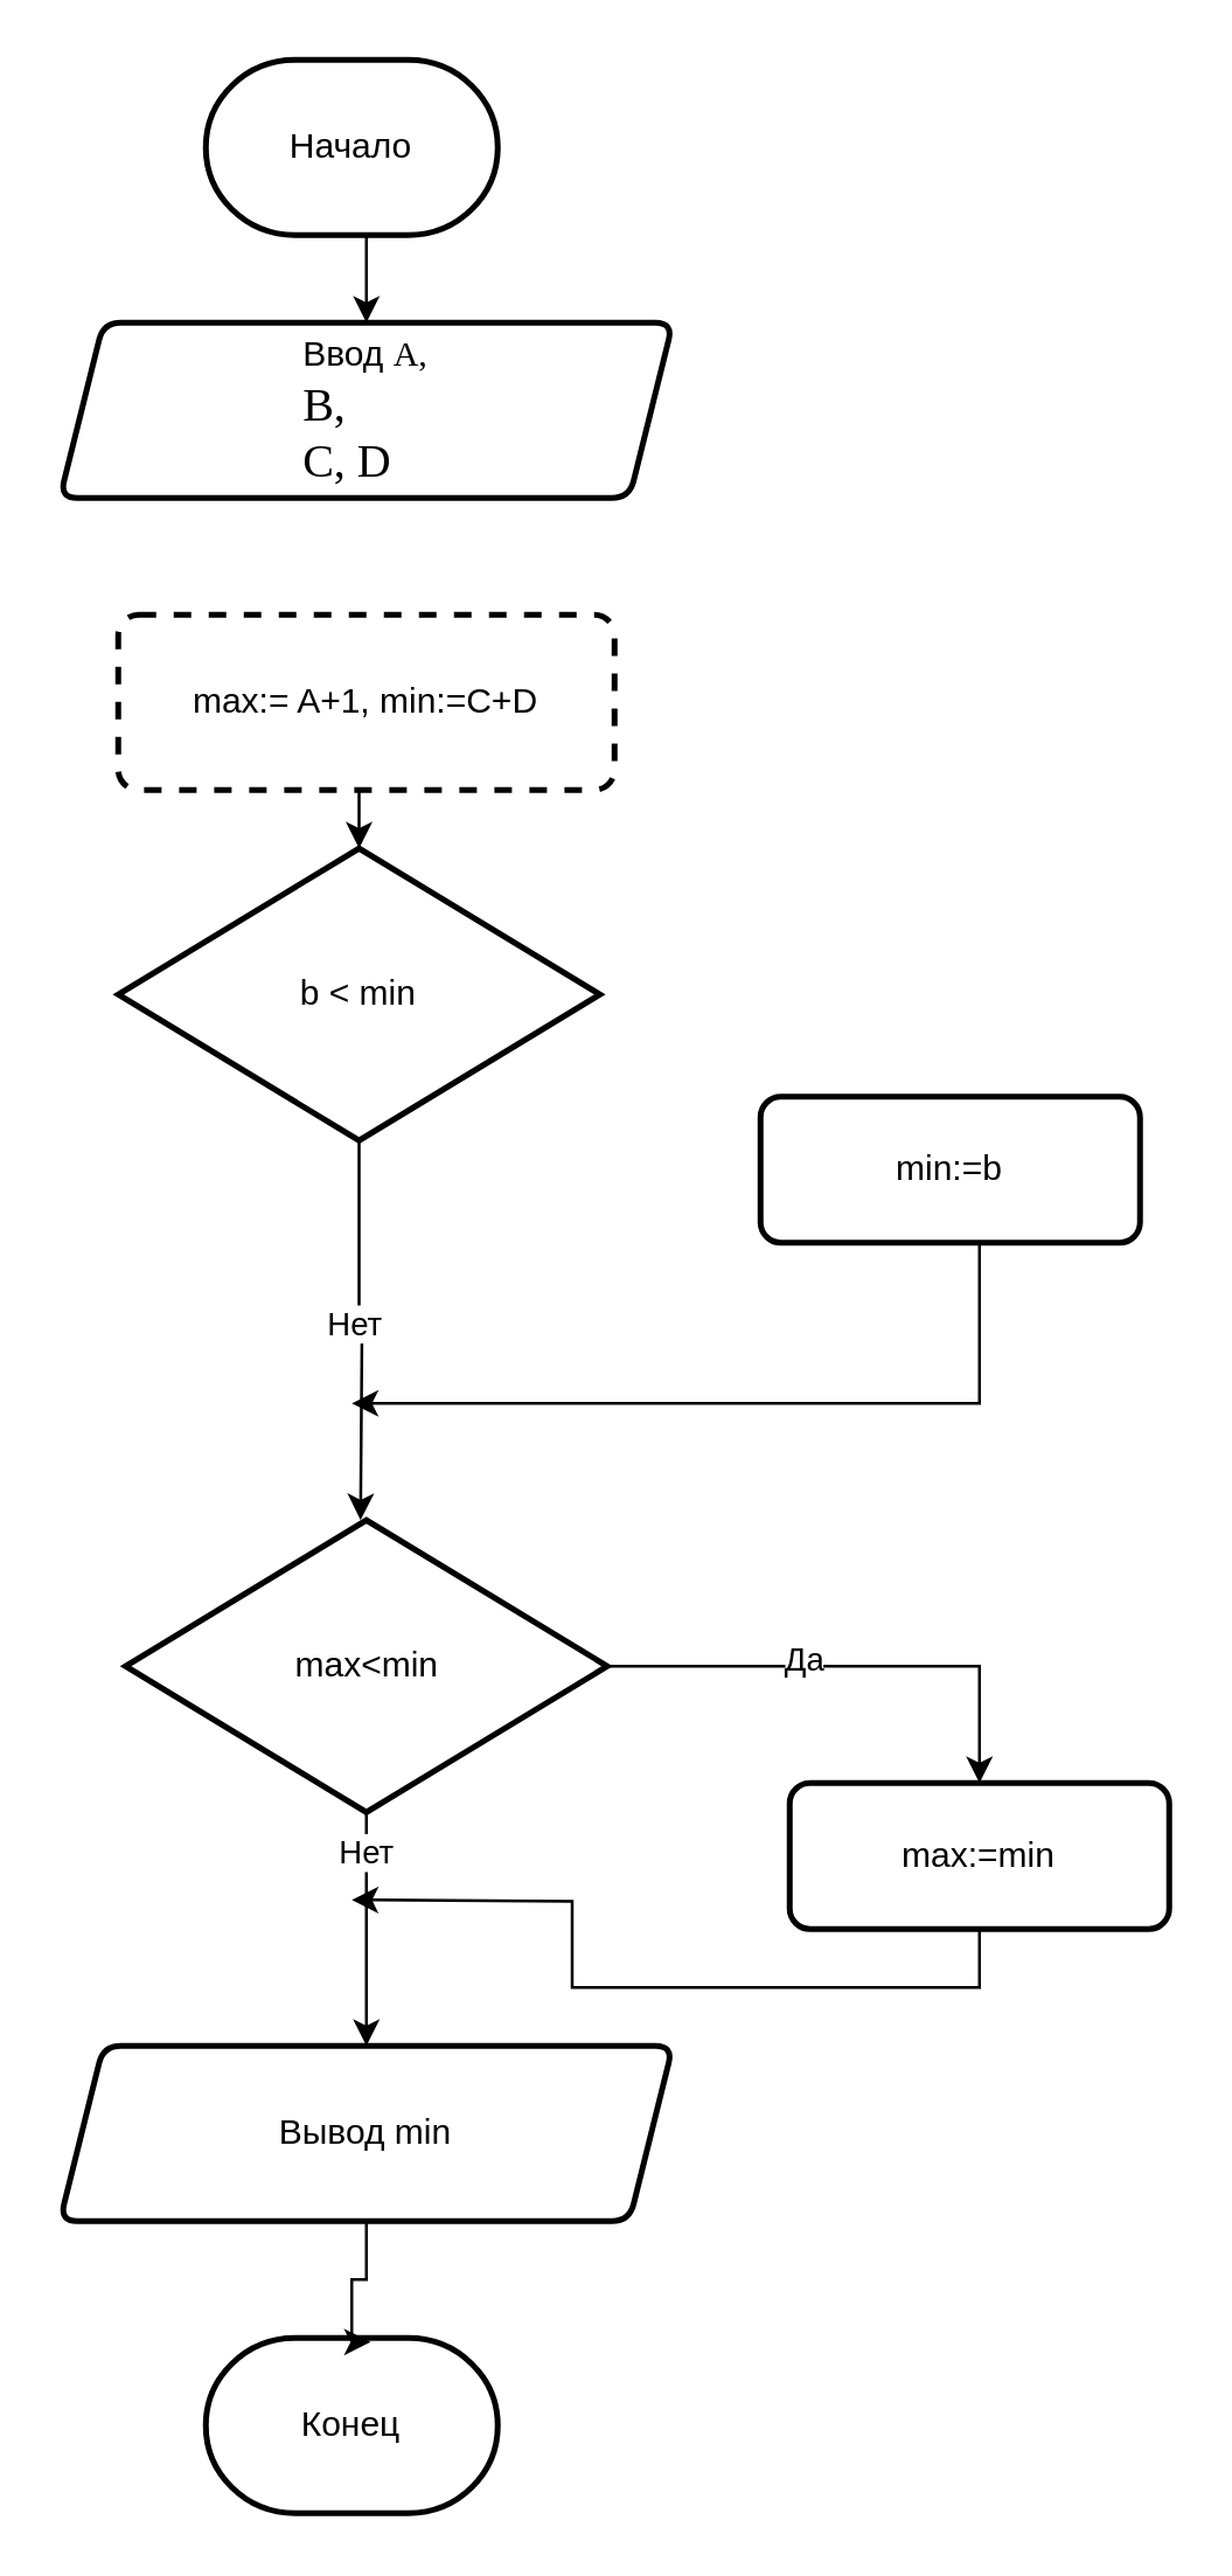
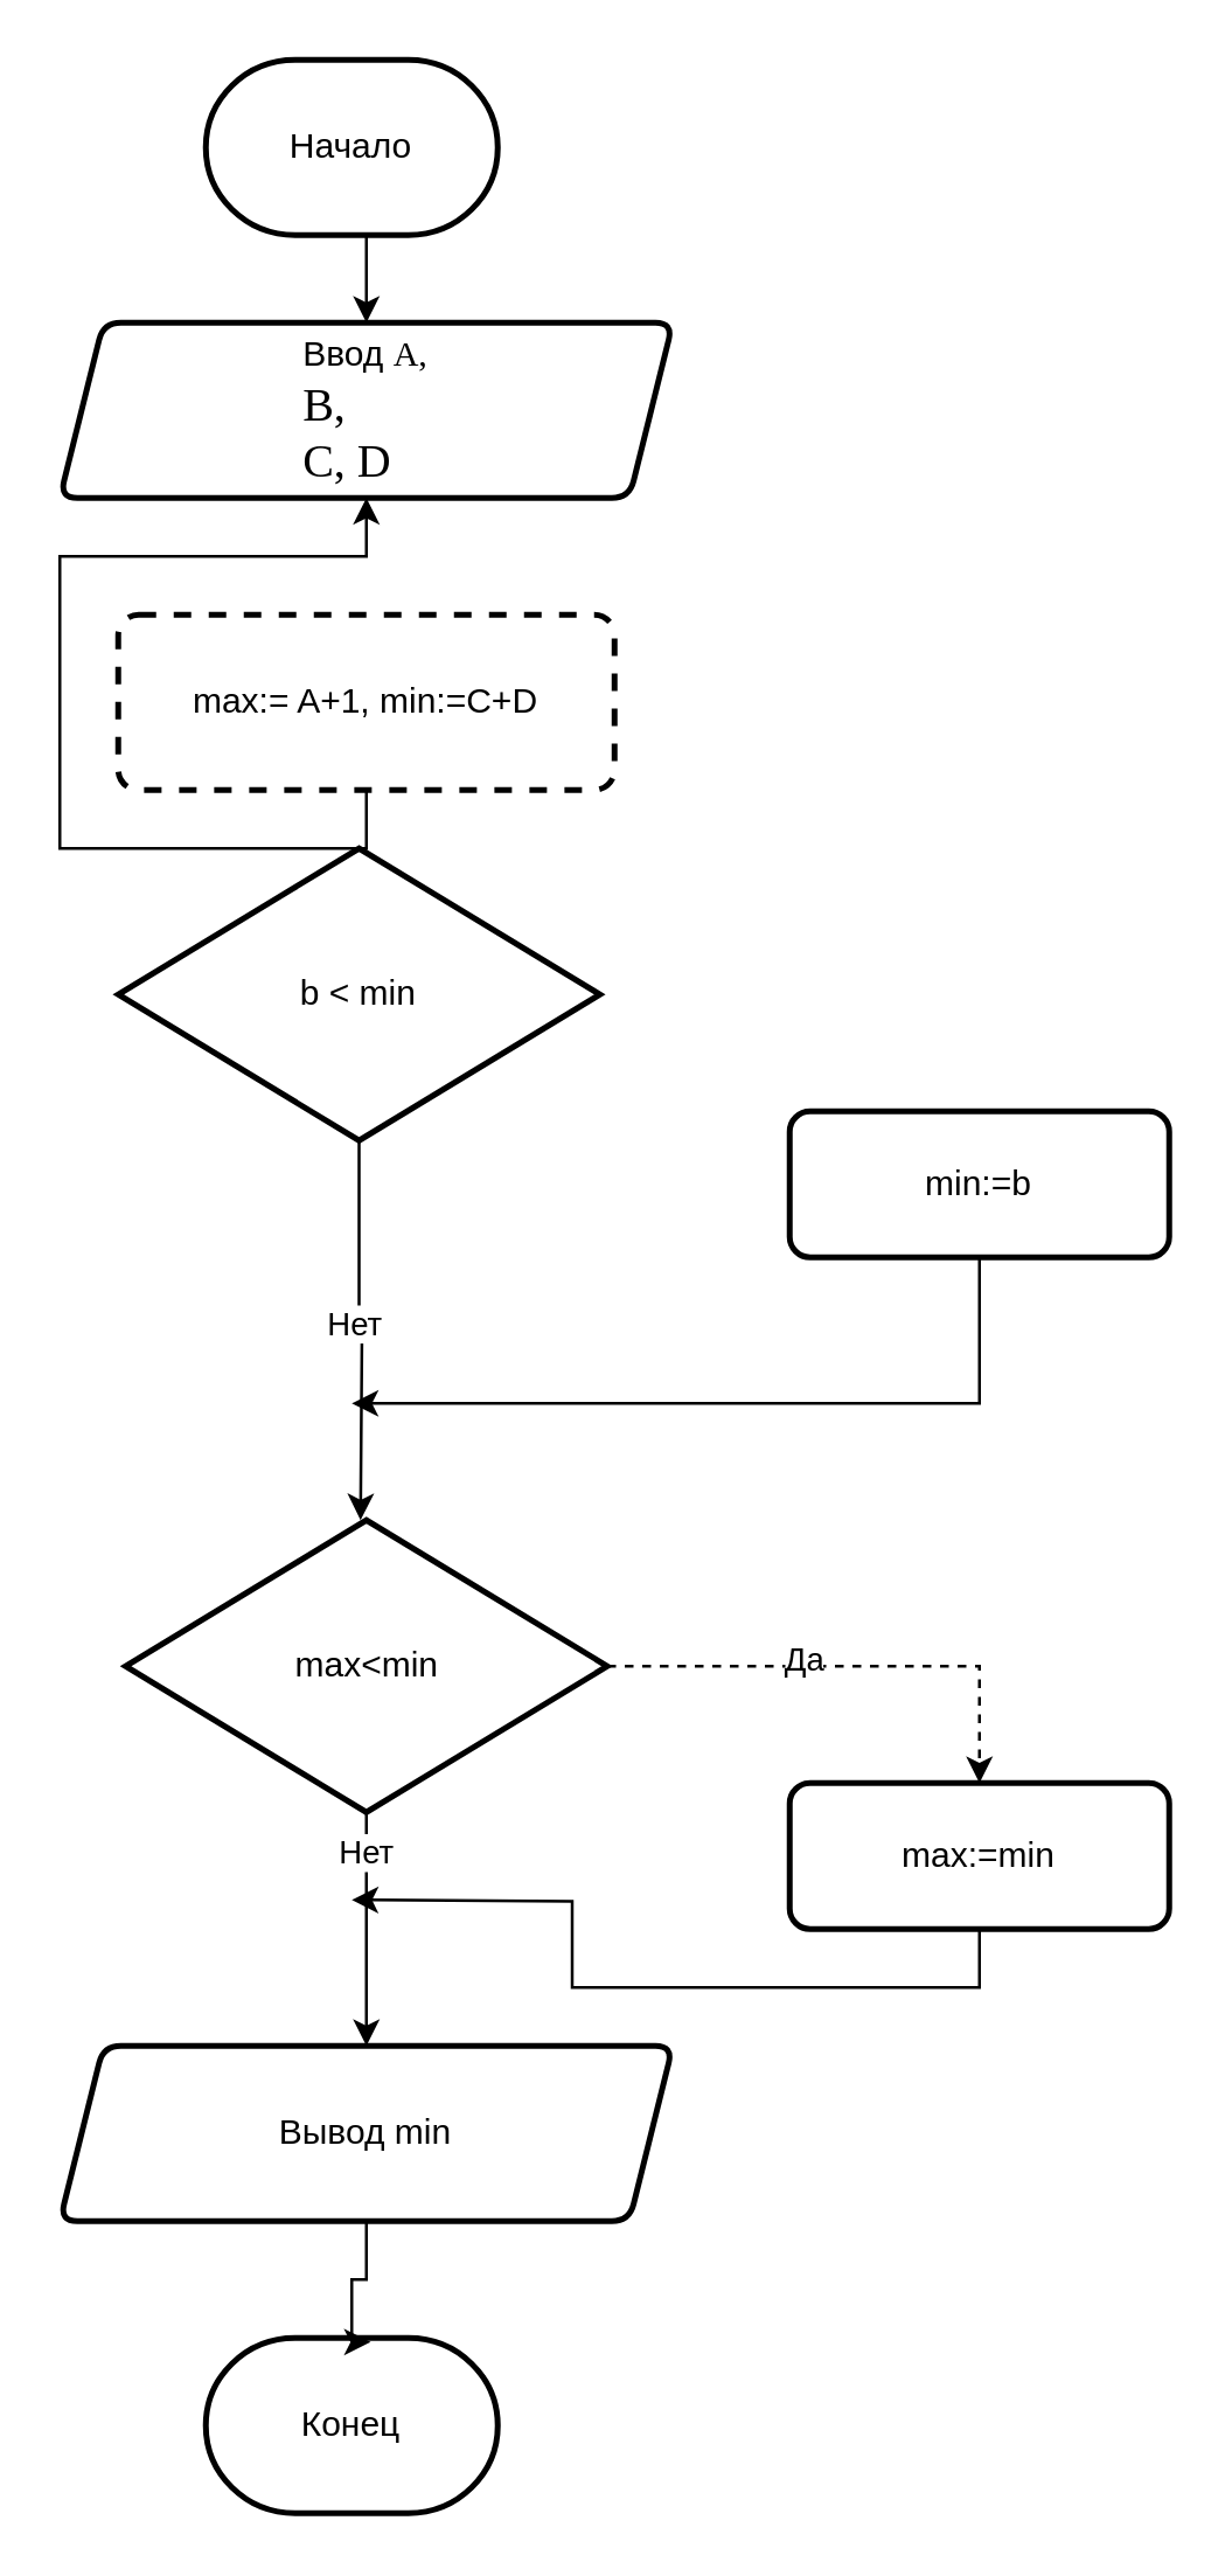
  <mxCell id="0" />
  <mxCell id="1" parent="0" />
  <mxCell id="2" style="edgeStyle=orthogonalEdgeStyle;rounded=0;orthogonalLoop=1;jettySize=auto;html=1;exitX=0.5;exitY=1;exitDx=0;exitDy=0;exitPerimeter=0;entryX=0.5;entryY=0;entryDx=0;entryDy=0;" edge="1" parent="1" source="3" target="4"><mxGeometry relative="1" as="geometry" /></mxCell>
  <mxCell id="3" value="Начало" style="strokeWidth=2;html=1;shape=mxgraph.flowchart.terminator;whiteSpace=wrap;" vertex="1" parent="1"><mxGeometry x="70" y="20" width="100" height="60" as="geometry" /></mxCell>
  <mxCell id="4" value="&lt;div style=&quot;text-align: justify;&quot;&gt;&lt;font style=&quot;font-size: 12px;&quot;&gt;&lt;span style=&quot;background-color: initial;&quot;&gt;Ввод&amp;nbsp;&lt;/span&gt;&lt;font style=&quot;background-color: initial;&quot; face=&quot;Times New Roman, serif&quot;&gt;A&lt;/font&gt;&lt;font style=&quot;background-color: initial;&quot; face=&quot;Times New Roman, serif&quot;&gt;,&lt;/font&gt;&lt;br&gt;&lt;/font&gt;&lt;/div&gt;&lt;font size=&quot;3&quot; style=&quot;&quot;&gt;&lt;div style=&quot;text-align: justify;&quot;&gt;&lt;font style=&quot;background-color: initial;&quot; face=&quot;Times New Roman, serif&quot;&gt;&lt;span lang=&quot;en-US&quot;&gt;B&lt;/span&gt;&lt;/font&gt;&lt;font style=&quot;background-color: initial;&quot; face=&quot;Times New Roman, serif&quot;&gt;,&lt;/font&gt;&lt;/div&gt;&lt;font style=&quot;background-color: initial;&quot; face=&quot;Times New Roman, serif&quot;&gt;&lt;div style=&quot;text-align: justify;&quot;&gt;&lt;font style=&quot;background-color: initial;&quot; face=&quot;Times New Roman, serif&quot;&gt;&lt;span lang=&quot;en-US&quot;&gt;C&lt;/span&gt;&lt;/font&gt;&lt;font style=&quot;background-color: initial;&quot; face=&quot;Times New Roman, serif&quot;&gt;,&amp;nbsp;&lt;/font&gt;&lt;font style=&quot;background-color: initial;&quot; face=&quot;Times New Roman, serif&quot;&gt;&lt;span style=&quot;&quot; lang=&quot;en-US&quot;&gt;D&lt;/span&gt;&lt;/font&gt;&lt;/div&gt;&lt;/font&gt;&lt;/font&gt;" style="shape=parallelogram;html=1;strokeWidth=2;perimeter=parallelogramPerimeter;whiteSpace=wrap;rounded=1;arcSize=12;size=0.071;" vertex="1" parent="1"><mxGeometry x="20" y="110" width="210" height="60" as="geometry" /></mxCell>
  <mxCell id="5" value="max:= A+1, min:=C+D" style="rounded=1;whiteSpace=wrap;html=1;absoluteArcSize=1;arcSize=14;strokeWidth=2;dashed=1;" vertex="1" parent="1"><mxGeometry x="40" y="210" width="170" height="60" as="geometry" /></mxCell>
  <mxCell id="6" style="edgeStyle=orthogonalEdgeStyle;rounded=0;orthogonalLoop=1;jettySize=auto;html=1;exitX=0.5;exitY=1;exitDx=0;exitDy=0;exitPerimeter=0;" edge="1" parent="1" source="8"><mxGeometry relative="1" as="geometry"><mxPoint x="123" y="520" as="targetPoint" /></mxGeometry></mxCell>
  <mxCell id="7" value="Нет&lt;br&gt;" style="edgeLabel;html=1;align=center;verticalAlign=middle;resizable=0;points=[];" vertex="1" connectable="0" parent="6"><mxGeometry x="-0.051" y="-2" relative="1" as="geometry"><mxPoint as="offset" /></mxGeometry></mxCell>
  <mxCell id="8" value="b &amp;lt; min" style="strokeWidth=2;html=1;shape=mxgraph.flowchart.decision;whiteSpace=wrap;" vertex="1" parent="1"><mxGeometry x="40" y="290" width="165" height="100" as="geometry" /></mxCell>
  <mxCell id="9" style="edgeStyle=orthogonalEdgeStyle;rounded=0;orthogonalLoop=1;jettySize=auto;html=1;" edge="1" parent="1" source="10"><mxGeometry relative="1" as="geometry"><mxPoint x="120" y="480" as="targetPoint" /><Array as="points"><mxPoint x="335" y="480" /><mxPoint x="131" y="480" /></Array></mxGeometry></mxCell>
- <mxCell id="10" value="min:=b" style="rounded=1;whiteSpace=wrap;html=1;absoluteArcSize=1;arcSize=14;strokeWidth=2;" vertex="1" parent="1"><mxGeometry x="260" y="375" width="130" height="50" as="geometry" /></mxCell>
- <mxCell id="11" style="edgeStyle=orthogonalEdgeStyle;rounded=0;orthogonalLoop=1;jettySize=auto;html=1;exitX=0.5;exitY=1;exitDx=0;exitDy=0;entryX=0.5;entryY=0;entryDx=0;entryDy=0;entryPerimeter=0;" edge="1" parent="1" source="5" target="8"><mxGeometry relative="1" as="geometry" /></mxCell>
+ <mxCell id="10" value="min:=b" style="rounded=1;whiteSpace=wrap;html=1;absoluteArcSize=1;arcSize=14;strokeWidth=2;" vertex="1" parent="1"><mxGeometry x="270" y="380" width="130" height="50" as="geometry" /></mxCell>
+ <mxCell id="11" style="edgeStyle=orthogonalEdgeStyle;rounded=0;orthogonalLoop=1;jettySize=auto;html=1;exitX=0.5;exitY=1;exitDx=0;exitDy=0;" edge="1" parent="1" source="5" target="4"><mxGeometry relative="1" as="geometry" /></mxCell>
  <mxCell id="12" style="edgeStyle=orthogonalEdgeStyle;rounded=0;orthogonalLoop=1;jettySize=auto;html=1;exitX=0.5;exitY=1;exitDx=0;exitDy=0;exitPerimeter=0;entryX=0.5;entryY=0;entryDx=0;entryDy=0;" edge="1" parent="1" source="16" target="19"><mxGeometry relative="1" as="geometry" /></mxCell>
  <mxCell id="13" value="Нет" style="edgeLabel;html=1;align=center;verticalAlign=middle;resizable=0;points=[];" vertex="1" connectable="0" parent="12"><mxGeometry x="-0.669" y="-1" relative="1" as="geometry"><mxPoint as="offset" /></mxGeometry></mxCell>
- <mxCell id="14" style="edgeStyle=orthogonalEdgeStyle;rounded=0;orthogonalLoop=1;jettySize=auto;html=1;exitX=1;exitY=0.5;exitDx=0;exitDy=0;exitPerimeter=0;entryX=0.5;entryY=0;entryDx=0;entryDy=0;" edge="1" parent="1" source="16" target="18"><mxGeometry relative="1" as="geometry" /></mxCell>
+ <mxCell id="14" style="edgeStyle=orthogonalEdgeStyle;rounded=0;orthogonalLoop=1;jettySize=auto;html=1;exitX=1;exitY=0.5;exitDx=0;exitDy=0;exitPerimeter=0;entryX=0.5;entryY=0;entryDx=0;entryDy=0;dashed=1;" edge="1" parent="1" source="16" target="18"><mxGeometry relative="1" as="geometry" /></mxCell>
  <mxCell id="15" value="Да" style="edgeLabel;html=1;align=center;verticalAlign=middle;resizable=0;points=[];" vertex="1" connectable="0" parent="14"><mxGeometry x="-0.192" y="3" relative="1" as="geometry"><mxPoint x="-1" as="offset" /></mxGeometry></mxCell>
  <mxCell id="16" value="max&amp;lt;min" style="strokeWidth=2;html=1;shape=mxgraph.flowchart.decision;whiteSpace=wrap;" vertex="1" parent="1"><mxGeometry x="42.5" y="520" width="165" height="100" as="geometry" /></mxCell>
  <mxCell id="17" style="edgeStyle=orthogonalEdgeStyle;rounded=0;orthogonalLoop=1;jettySize=auto;html=1;exitX=0.5;exitY=1;exitDx=0;exitDy=0;" edge="1" parent="1" source="18"><mxGeometry relative="1" as="geometry"><mxPoint x="120" y="650" as="targetPoint" /></mxGeometry></mxCell>
  <mxCell id="18" value="max:=min" style="rounded=1;whiteSpace=wrap;html=1;absoluteArcSize=1;arcSize=14;strokeWidth=2;" vertex="1" parent="1"><mxGeometry x="270" y="610" width="130" height="50" as="geometry" /></mxCell>
  <mxCell id="19" value="&lt;div style=&quot;text-align: justify;&quot;&gt;Вывод min&lt;/div&gt;" style="shape=parallelogram;html=1;strokeWidth=2;perimeter=parallelogramPerimeter;whiteSpace=wrap;rounded=1;arcSize=12;size=0.071;" vertex="1" parent="1"><mxGeometry x="20" y="700" width="210" height="60" as="geometry" /></mxCell>
  <mxCell id="20" value="Конец" style="strokeWidth=2;html=1;shape=mxgraph.flowchart.terminator;whiteSpace=wrap;" vertex="1" parent="1"><mxGeometry x="70" y="800" width="100" height="60" as="geometry" /></mxCell>
  <mxCell id="21" style="edgeStyle=orthogonalEdgeStyle;rounded=0;orthogonalLoop=1;jettySize=auto;html=1;exitX=0.5;exitY=1;exitDx=0;exitDy=0;entryX=0.565;entryY=0.023;entryDx=0;entryDy=0;entryPerimeter=0;" edge="1" parent="1" source="19" target="20"><mxGeometry relative="1" as="geometry"><Array as="points"><mxPoint x="125" y="780" /><mxPoint x="120" y="780" /><mxPoint x="120" y="801" /></Array></mxGeometry></mxCell>
